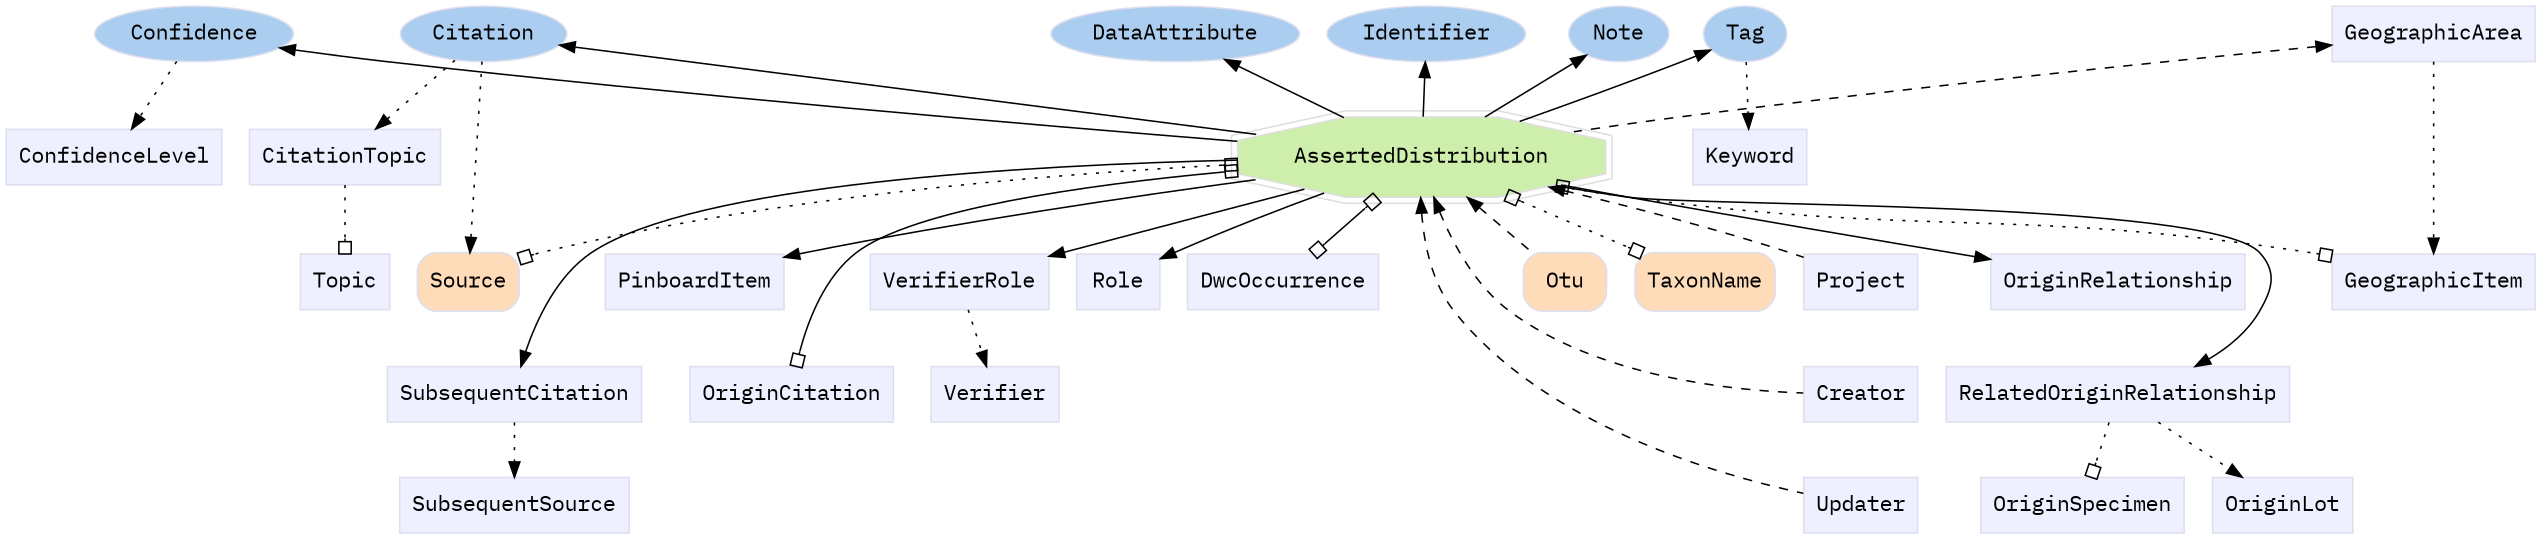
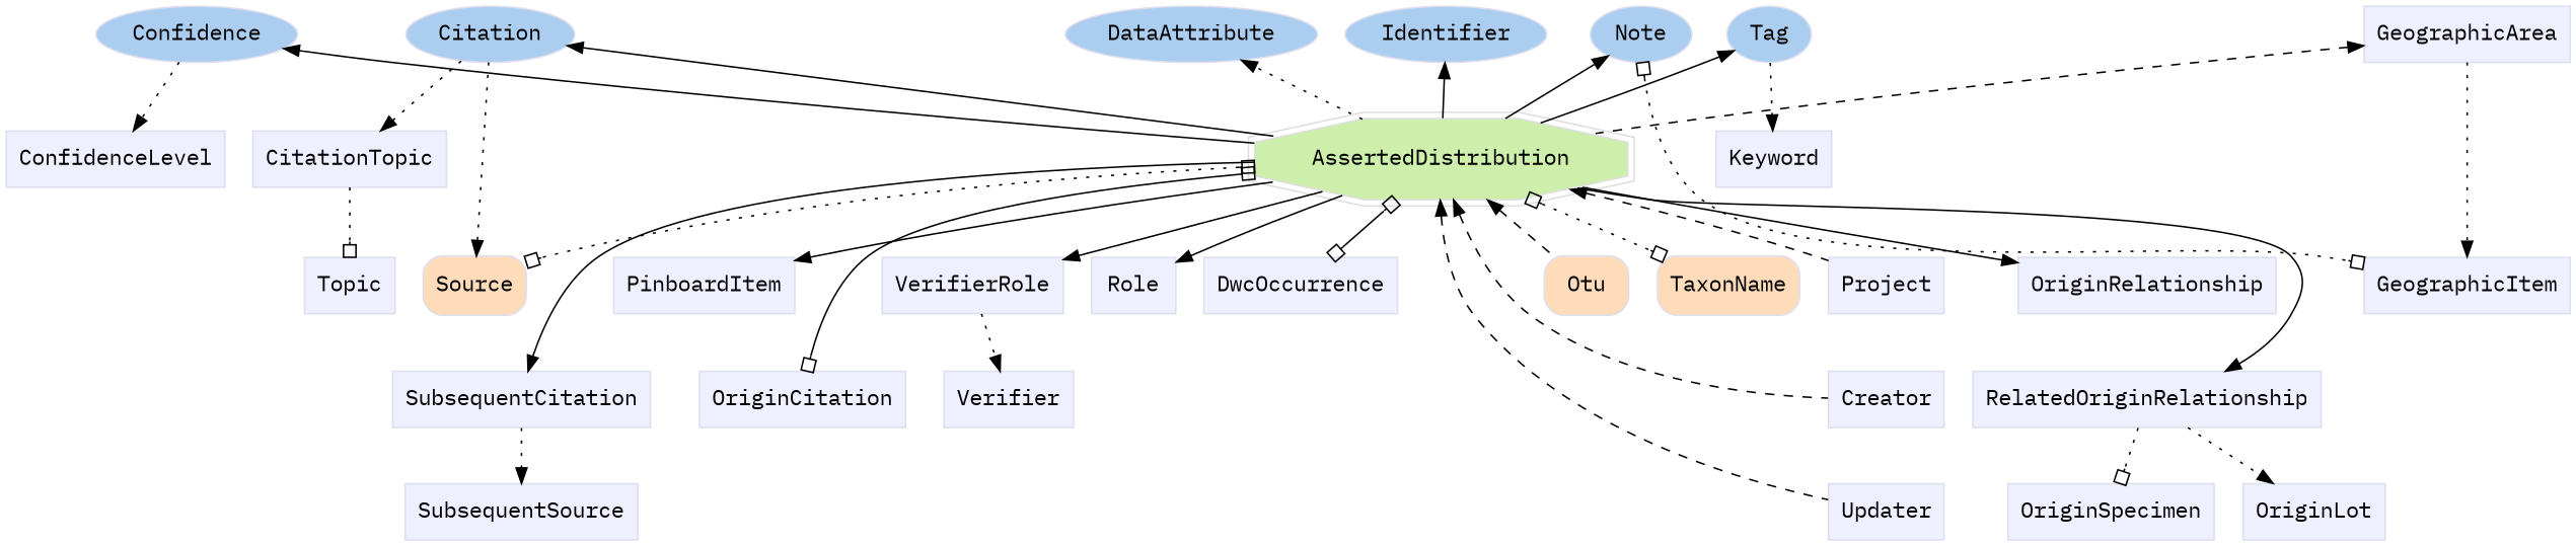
  digraph {
    fontname="IBM Plex Mono"
    rankdir=TB
    node [color="#dddeee" fillcolor="#eeefff" fontname="IBM Plex Mono" group=supporting shape=box style=filled]
    edge [fontname="IBM Plex Mono"]
    n1 [fillcolor="#abcdef" group=annotator height=0.5 label=Citation shape=oval width=1.0832]
    n2 [fillcolor="#abcdef" group=annotator height=0.5 label=Confidence shape=oval width=1.4082]
    n3 [fillcolor="#abcdef" group=annotator height=0.5 label=DataAttribute shape=oval width=1.6429]
    n4 [fillcolor="#abcdef" group=annotator height=0.5 label=Identifier shape=oval width=1.1916]
    n5 [fillcolor="#abcdef" group=annotator height=0.5 label=Tag shape=oval width=0.75]
    n6 [fillcolor="#abcdef" group=annotator height=0.5 label=Note shape=oval width=0.77632]
    n7 [color="#dedede" fillcolor="#cdefab" group=target height=0.61111 label=AssertedDistribution shape=doubleoctagon width=2.632]
    n8 [fillcolor="#fedcba" group=core height=0.51389 label=Source shape=Mrecord width=0.75]
    n9 [fillcolor="#fedcba" group=core height=0.51389 label=Otu shape=Mrecord width=0.75]
    n10 [fillcolor="#fedcba" group=core height=0.51389 label=TaxonName shape=Mrecord width=1.1667]
    n11 [height=0.5 label=CitationTopic width=1.2778]
    n12 [height=0.5 label=ConfidenceLevel width=1.5139]
    n13 [height=0.5 label=GeographicArea width=1.4722]
    n14 [height=0.5 label=GeographicItem width=1.4583]
    n15 [height=0.5 label=Keyword width=0.93056]
    n16 [height=0.5 label=RelatedOriginRelationship width=2.2361]
    n17 [height=0.5 label=OriginLot width=0.98611]
    n18 [height=0.5 label=OriginRelationship width=1.6667]
    n19 [height=0.5 label=OriginSpecimen width=1.4722]
    n20 [height=0.5 label=PinboardItem width=1.2639]
    n21 [height=0.5 label=Role width=0.75]
    n22 [height=0.5 label=SubsequentCitation width=1.6944]
    n23 [height=0.5 label=SubsequentSource width=1.6111]
    n24 [height=0.5 label=Topic width=0.75]
    n25 [height=0.5 label=VerifierRole width=1.1528]
    n26 [height=0.5 label=Verifier width=0.79167]
    n27 [height=0.5 label=Creator width=0.79167]
    n28 [height=0.5 label=Project width=0.76389]
    n29 [height=0.5 label=Updater width=0.83333]
    n30 [height=0.5 label=DwcOccurrence width=1.4444]
    n31 [height=0.5 label=OriginCitation width=1.3194]
    subgraph sub_1 {
      rank=min
      n1
      n2
      n3
      n4
      n5
      n6
    }
    subgraph sub_2 {
      n7
      n8
      n9
      n10
    }
    subgraph sub_3 {
      n11
      n12
      n13
      n14
      n15
      n16
      n17
      n18
      n19
      n20
      n21
      n22
      n23
      n24
      n25
      n26
      n27
      n28
      n29
      n30
      n31
    }
    n1 -> n8 [style=dotted]
    n1 -> n11 [style=dotted]
    n2 -> n12 [style=dotted]
    n5 -> n15 [style=dotted]
    n7 -> n1
    n7 -> n2
-   n7 -> n3
+   n7 -> n3 [style=dotted]
    n7 -> n4
    n7 -> n5
    n7 -> n6
    n7 -> n8 [arrowhead=obox arrowtail=obox dir=both style=dotted]
    n7 -> n9 [dir=back style=dashed]
    n7 -> n10 [arrowhead=obox arrowtail=obox dir=both style=dotted]
-   n7 -> n14 [arrowhead=obox arrowtail=obox dir=both style=dotted]
+   n6 -> n14 [arrowhead=obox arrowtail=obox dir=both style=dotted]
    n7 -> n16
    n7 -> n18
    n7 -> n20
    n7 -> n21
    n7 -> n22
    n7 -> n25
    n7 -> n27 [dir=back style=dashed]
    n7 -> n28 [dir=back style=dashed]
    n7 -> n29 [dir=back style=dashed]
    n7 -> n30 [arrowhead=obox arrowtail=obox dir=both]
    n7 -> n31 [arrowhead=obox arrowtail=obox dir=both]
    n8 -> n22 [style=invis]
    n8 -> n31 [style=invis]
    n11 -> n24 [arrowhead=obox style=dotted]
    n13 -> n7 [dir=back style=dashed]
    n13 -> n14 [style=dotted]
    n16 -> n17 [style=dotted]
    n16 -> n19 [arrowhead=obox style=dotted]
    n18 -> n16 [style=invis]
    n21 -> n26 [style=invis]
    n22 -> n23 [style=dotted]
    n25 -> n26 [style=dotted]
    n27 -> n29 [style=invis]
    n28 -> n27 [style=invis]
  }
